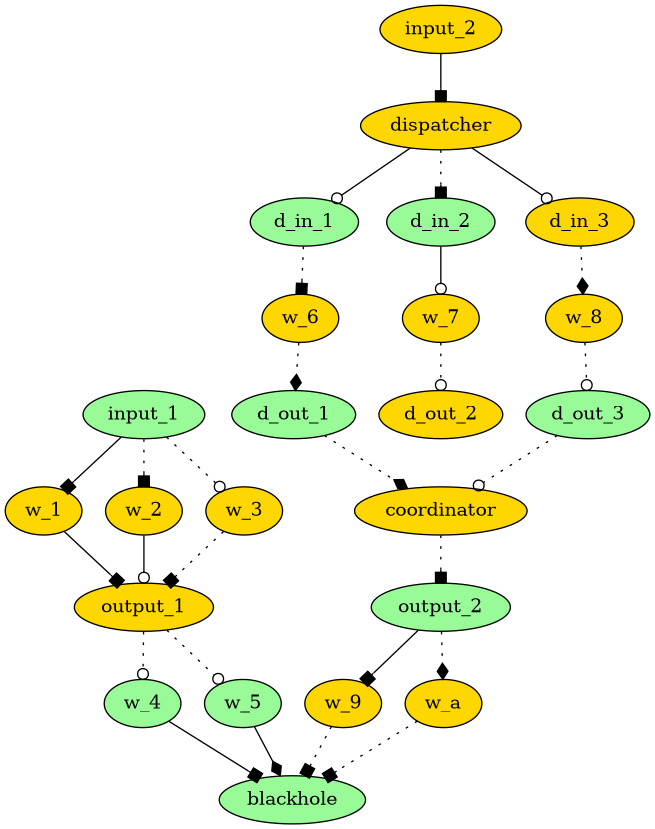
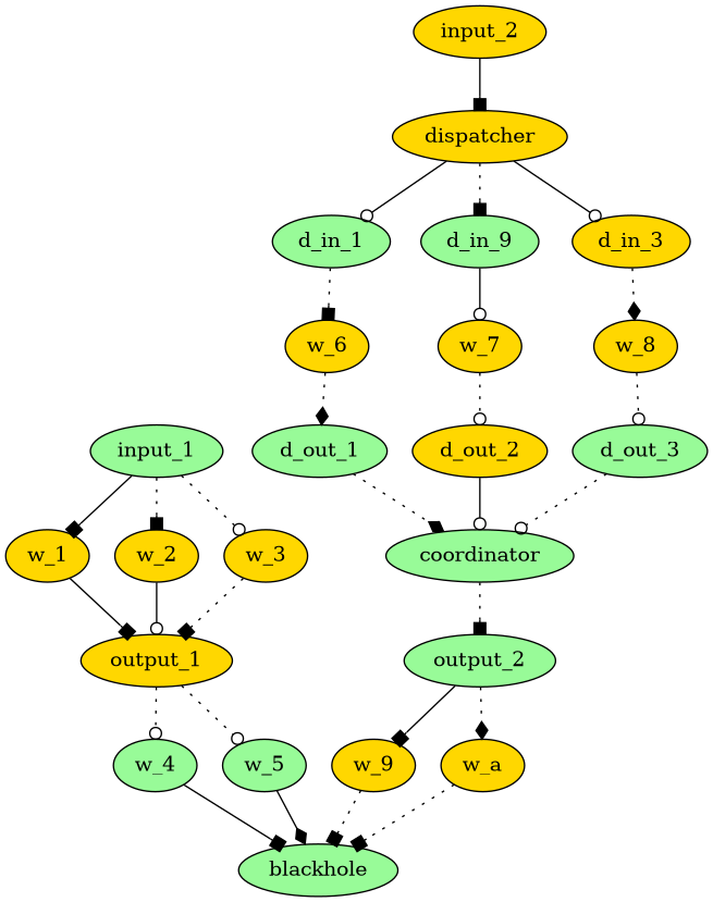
  digraph {
    rankdir=TB
    node [fillcolor=gold style=filled]
    edge [arrowhead=box style=dotted]
    input_1 [fillcolor=palegreen]
    w_1
    w_2
    w_3
    output_1
    w_4 [fillcolor=palegreen]
    w_5 [fillcolor=palegreen]
    blackhole [fillcolor=palegreen]
    input_2
    dispatcher
    d_in_1 [fillcolor=palegreen]
-   d_in_2 [fillcolor=palegreen]
+   d_in_2 [fillcolor=palegreen label=d_in_9]
    d_in_3
    w_6
    w_7
    w_8
    d_out_1 [fillcolor=palegreen]
-   coordinator
+   coordinator [fillcolor=palegreen]
    d_out_2
    d_out_3 [fillcolor=palegreen]
    output_2 [fillcolor=palegreen]
    w_9
    w_a
    subgraph sub_1 {
      input_1
      w_1
      w_2
      w_3
      output_1
      w_4
      w_5
      blackhole
    }
    subgraph sub_2 {
      blackhole
      input_2
      dispatcher
      d_in_1
      d_in_2
      d_in_3
      w_6
      w_7
      w_8
      d_out_1
      coordinator
      d_out_2
      d_out_3
      output_2
      w_9
      w_a
    }
    input_1 -> w_1 [style=solid]
    input_1 -> w_2
    input_1 -> w_3 [arrowhead=odot]
    w_1 -> output_1 [style=solid]
    w_2 -> output_1 [arrowhead=odot style=solid]
    w_3 -> output_1
    output_1 -> w_4 [arrowhead=odot]
    output_1 -> w_5 [arrowhead=odot]
    w_4 -> blackhole [style=solid]
    w_5 -> blackhole [arrowhead=diamond style=solid]
    input_2 -> dispatcher [style=solid]
    dispatcher -> d_in_1 [arrowhead=odot style=solid]
    dispatcher -> d_in_2
    dispatcher -> d_in_3 [arrowhead=odot style=solid]
    d_in_1 -> w_6
    d_in_2 -> w_7 [arrowhead=odot style=solid]
    d_in_3 -> w_8 [arrowhead=diamond]
    w_6 -> d_out_1 [arrowhead=diamond]
    w_7 -> d_out_2 [arrowhead=odot]
    w_8 -> d_out_3 [arrowhead=odot]
    d_out_1 -> coordinator [arrowhead=diamond]
    coordinator -> output_2
+   d_out_2 -> coordinator [arrowhead=odot style=solid]
    d_out_3 -> coordinator [arrowhead=odot]
    output_2 -> w_9 [style=solid]
    output_2 -> w_a [arrowhead=diamond]
    w_9 -> blackhole
    w_a -> blackhole
  }
